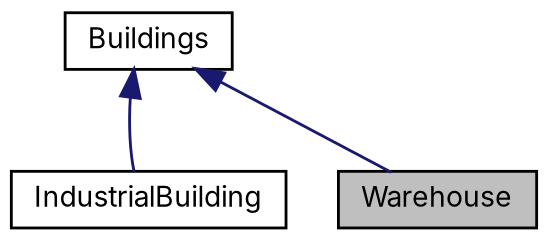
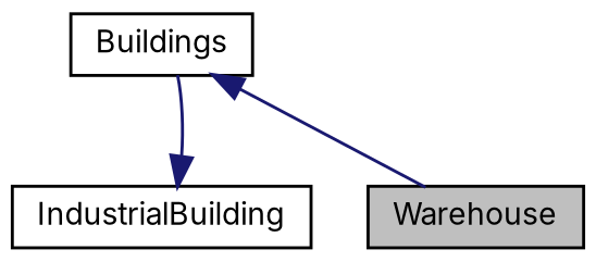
  digraph {
    fontname=Inter
    node [color=black fillcolor=white fontname=Inter fontsize=10 shape=record style=filled]
    edge [color=midnightblue dir=back fontname=Inter fontsize=10 labelfontname=Helvetica labelfontsize=10 style=solid]
    n1 [fillcolor=grey75 fontcolor=black height=0.2 label=Warehouse width=0.4]
    n2 [height=0.2 label=IndustrialBuilding width=0.4]
    n3 [height=0.2 label=Buildings width=0.4]
    n3 -> n1
-   n3 -> n2
+   n2 -> n3
  }
